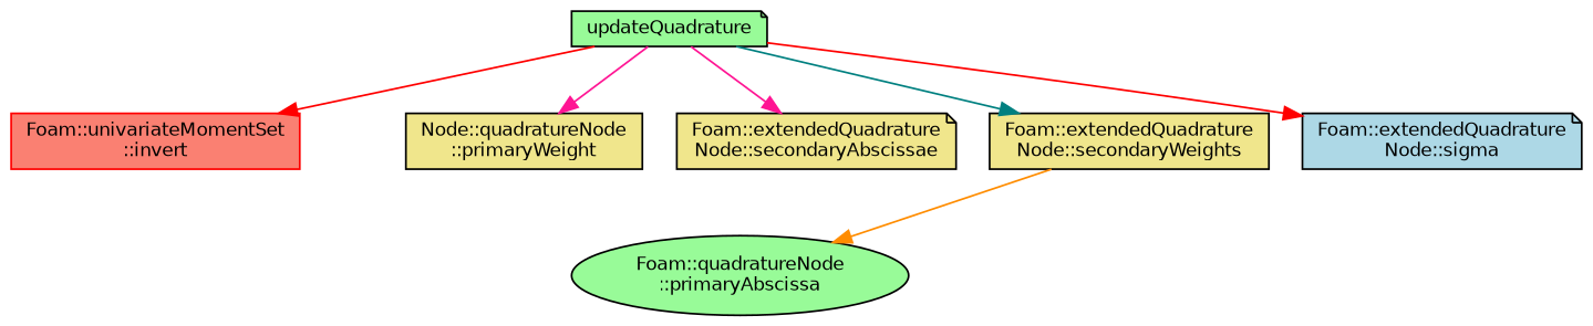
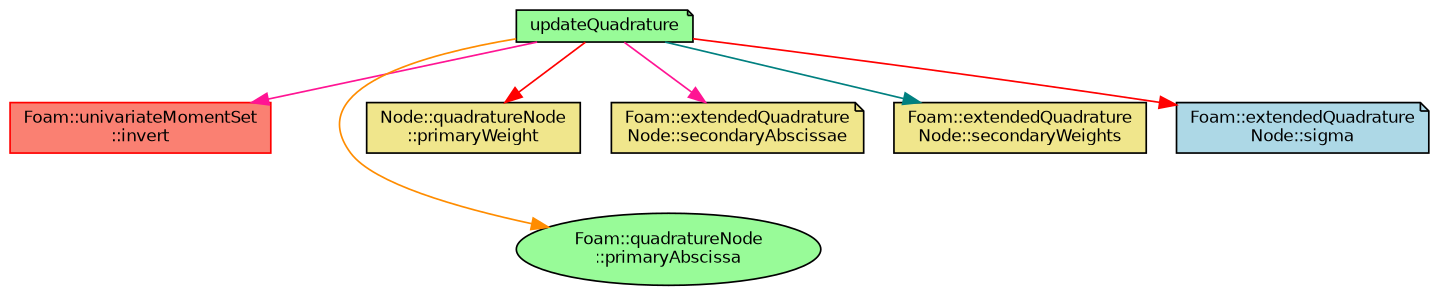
  digraph {
    rankdir=TB
    node [color=black fillcolor=khaki fontname=Helvetica fontsize=10 shape=note style=filled]
    edge [color=red fontname=Helvetica fontsize=10 labelfontname=Helvetica labelfontsize=10 style=solid]
    n1 [fillcolor=palegreen fontcolor=black height=0.2 label=updateQuadrature width=0.4]
    n2 [color=red fillcolor=salmon height=0.2 label="Foam::univariateMomentSet\l::invert" shape=box width=0.4]
    n3 [fillcolor=palegreen height=0.2 label="Foam::quadratureNode\l::primaryAbscissa" shape=ellipse width=0.4]
    n4 [height=0.2 label="Node::quadratureNode\l::primaryWeight" shape=box width=0.4]
    n5 [height=0.2 label="Foam::extendedQuadrature\lNode::secondaryAbscissae" width=0.4]
    n6 [height=0.2 label="Foam::extendedQuadrature\lNode::secondaryWeights" shape=box width=0.4]
    n7 [fillcolor=lightblue height=0.2 label="Foam::extendedQuadrature\lNode::sigma" width=0.4]
-   n1 -> n2
-   n6 -> n3 [color=darkorange]
-   n1 -> n4 [color=deeppink]
+   n1 -> n2 [color=deeppink]
+   n1 -> n3 [color=darkorange]
+   n1 -> n4
    n1 -> n5 [color=deeppink]
    n1 -> n6 [color=teal]
    n1 -> n7
  }
